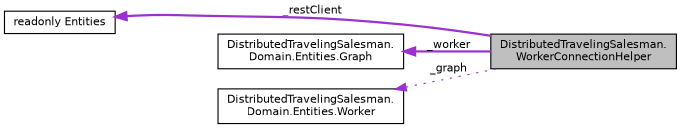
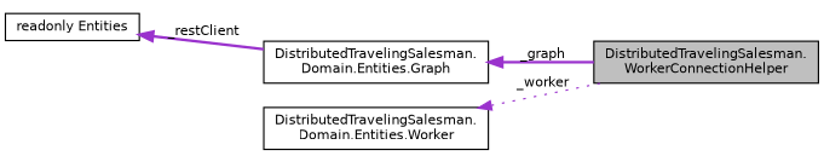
  digraph {
    rankdir=LR
    node [color=black fillcolor=white fontname=Helvetica fontsize=10 shape=record style=filled]
    edge [color=darkorchid3 dir=back fontname=Helvetica fontsize=10 labelfontname=Helvetica labelfontsize=10 style=bold]
    n1 [fillcolor=grey75 fontcolor=black height=0.2 label="DistributedTravelingSalesman.\lWorkerConnectionHelper" width=0.4]
    n2 [height=0.2 label="DistributedTravelingSalesman.\lDomain.Entities.Graph" width=0.4]
    n3 [height=0.2 label="readonly Entities" width=0.4]
    n4 [height=0.2 label="DistributedTravelingSalesman.\lDomain.Entities.Worker" width=0.4]
-   n2 -> n1 [label=" _worker"]
-   n3 -> n1 [label=" _restClient"]
-   n4 -> n1 [label=" _graph" style=dotted]
+   n2 -> n1 [label=" _graph"]
+   n3 -> n2 [label=" _restClient"]
+   n4 -> n1 [label=" _worker" style=dotted]
  }
